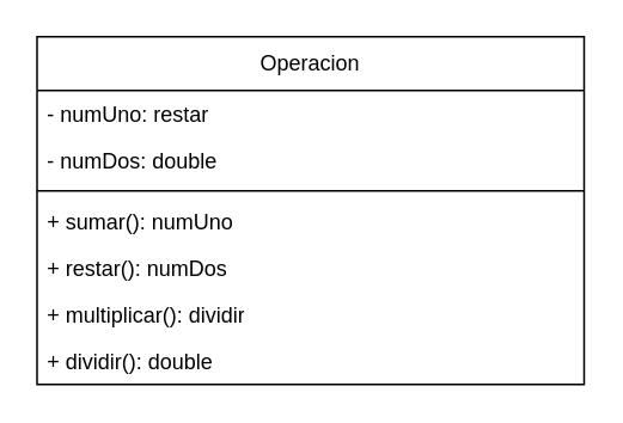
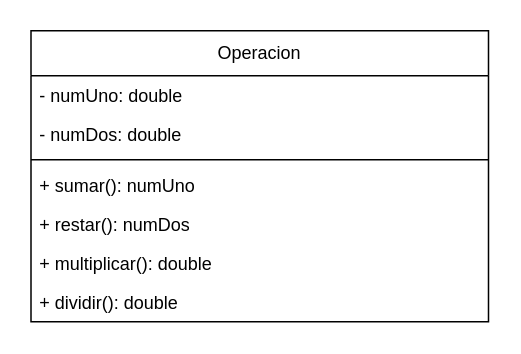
  <mxCell id="0" />
  <mxCell id="1" parent="0" />
  <mxCell id="2" value="Operacion" style="swimlane;fontStyle=0;childLayout=stackLayout;horizontal=1;startSize=30;fillColor=none;horizontalStack=0;resizeParent=1;resizeParentMax=0;resizeLast=0;collapsible=1;marginBottom=0;whiteSpace=wrap;html=1;" vertex="1" parent="1"><mxGeometry x="20" y="20" width="305" height="194" as="geometry" /></mxCell>
- <mxCell id="3" value="- numUno: restar" style="text;strokeColor=none;fillColor=none;align=left;verticalAlign=top;spacingLeft=4;spacingRight=4;overflow=hidden;rotatable=0;points=[[0,0.5],[1,0.5]];portConstraint=eastwest;whiteSpace=wrap;html=1;" vertex="1" parent="2"><mxGeometry y="30" width="305" height="26" as="geometry" /></mxCell>
+ <mxCell id="3" value="- numUno: double" style="text;strokeColor=none;fillColor=none;align=left;verticalAlign=top;spacingLeft=4;spacingRight=4;overflow=hidden;rotatable=0;points=[[0,0.5],[1,0.5]];portConstraint=eastwest;whiteSpace=wrap;html=1;" vertex="1" parent="2"><mxGeometry y="30" width="305" height="26" as="geometry" /></mxCell>
  <mxCell id="4" value="- numDos: double" style="text;strokeColor=none;fillColor=none;align=left;verticalAlign=top;spacingLeft=4;spacingRight=4;overflow=hidden;rotatable=0;points=[[0,0.5],[1,0.5]];portConstraint=eastwest;whiteSpace=wrap;html=1;" vertex="1" parent="2"><mxGeometry y="56" width="305" height="26" as="geometry" /></mxCell>
  <mxCell id="5" value="" style="line;strokeWidth=1;fillColor=none;align=left;verticalAlign=middle;spacingTop=-1;spacingLeft=3;spacingRight=3;rotatable=0;labelPosition=right;points=[];portConstraint=eastwest;strokeColor=inherit;" vertex="1" parent="2"><mxGeometry y="82" width="305" height="8" as="geometry" /></mxCell>
  <mxCell id="6" value="+ sumar(): numUno" style="text;strokeColor=none;fillColor=none;align=left;verticalAlign=top;spacingLeft=4;spacingRight=4;overflow=hidden;rotatable=0;points=[[0,0.5],[1,0.5]];portConstraint=eastwest;whiteSpace=wrap;html=1;" vertex="1" parent="2"><mxGeometry y="90" width="305" height="26" as="geometry" /></mxCell>
  <mxCell id="7" value="+ restar(): numDos" style="text;strokeColor=none;fillColor=none;align=left;verticalAlign=top;spacingLeft=4;spacingRight=4;overflow=hidden;rotatable=0;points=[[0,0.5],[1,0.5]];portConstraint=eastwest;whiteSpace=wrap;html=1;" vertex="1" parent="2"><mxGeometry y="116" width="305" height="26" as="geometry" /></mxCell>
- <mxCell id="8" value="+ multiplicar(): dividir" style="text;strokeColor=none;fillColor=none;align=left;verticalAlign=top;spacingLeft=4;spacingRight=4;overflow=hidden;rotatable=0;points=[[0,0.5],[1,0.5]];portConstraint=eastwest;whiteSpace=wrap;html=1;" vertex="1" parent="2"><mxGeometry y="142" width="305" height="26" as="geometry" /></mxCell>
+ <mxCell id="8" value="+ multiplicar(): double" style="text;strokeColor=none;fillColor=none;align=left;verticalAlign=top;spacingLeft=4;spacingRight=4;overflow=hidden;rotatable=0;points=[[0,0.5],[1,0.5]];portConstraint=eastwest;whiteSpace=wrap;html=1;" vertex="1" parent="2"><mxGeometry y="142" width="305" height="26" as="geometry" /></mxCell>
  <mxCell id="9" value="+ dividir(): double" style="text;strokeColor=none;fillColor=none;align=left;verticalAlign=top;spacingLeft=4;spacingRight=4;overflow=hidden;rotatable=0;points=[[0,0.5],[1,0.5]];portConstraint=eastwest;whiteSpace=wrap;html=1;" vertex="1" parent="2"><mxGeometry y="168" width="305" height="26" as="geometry" /></mxCell>
